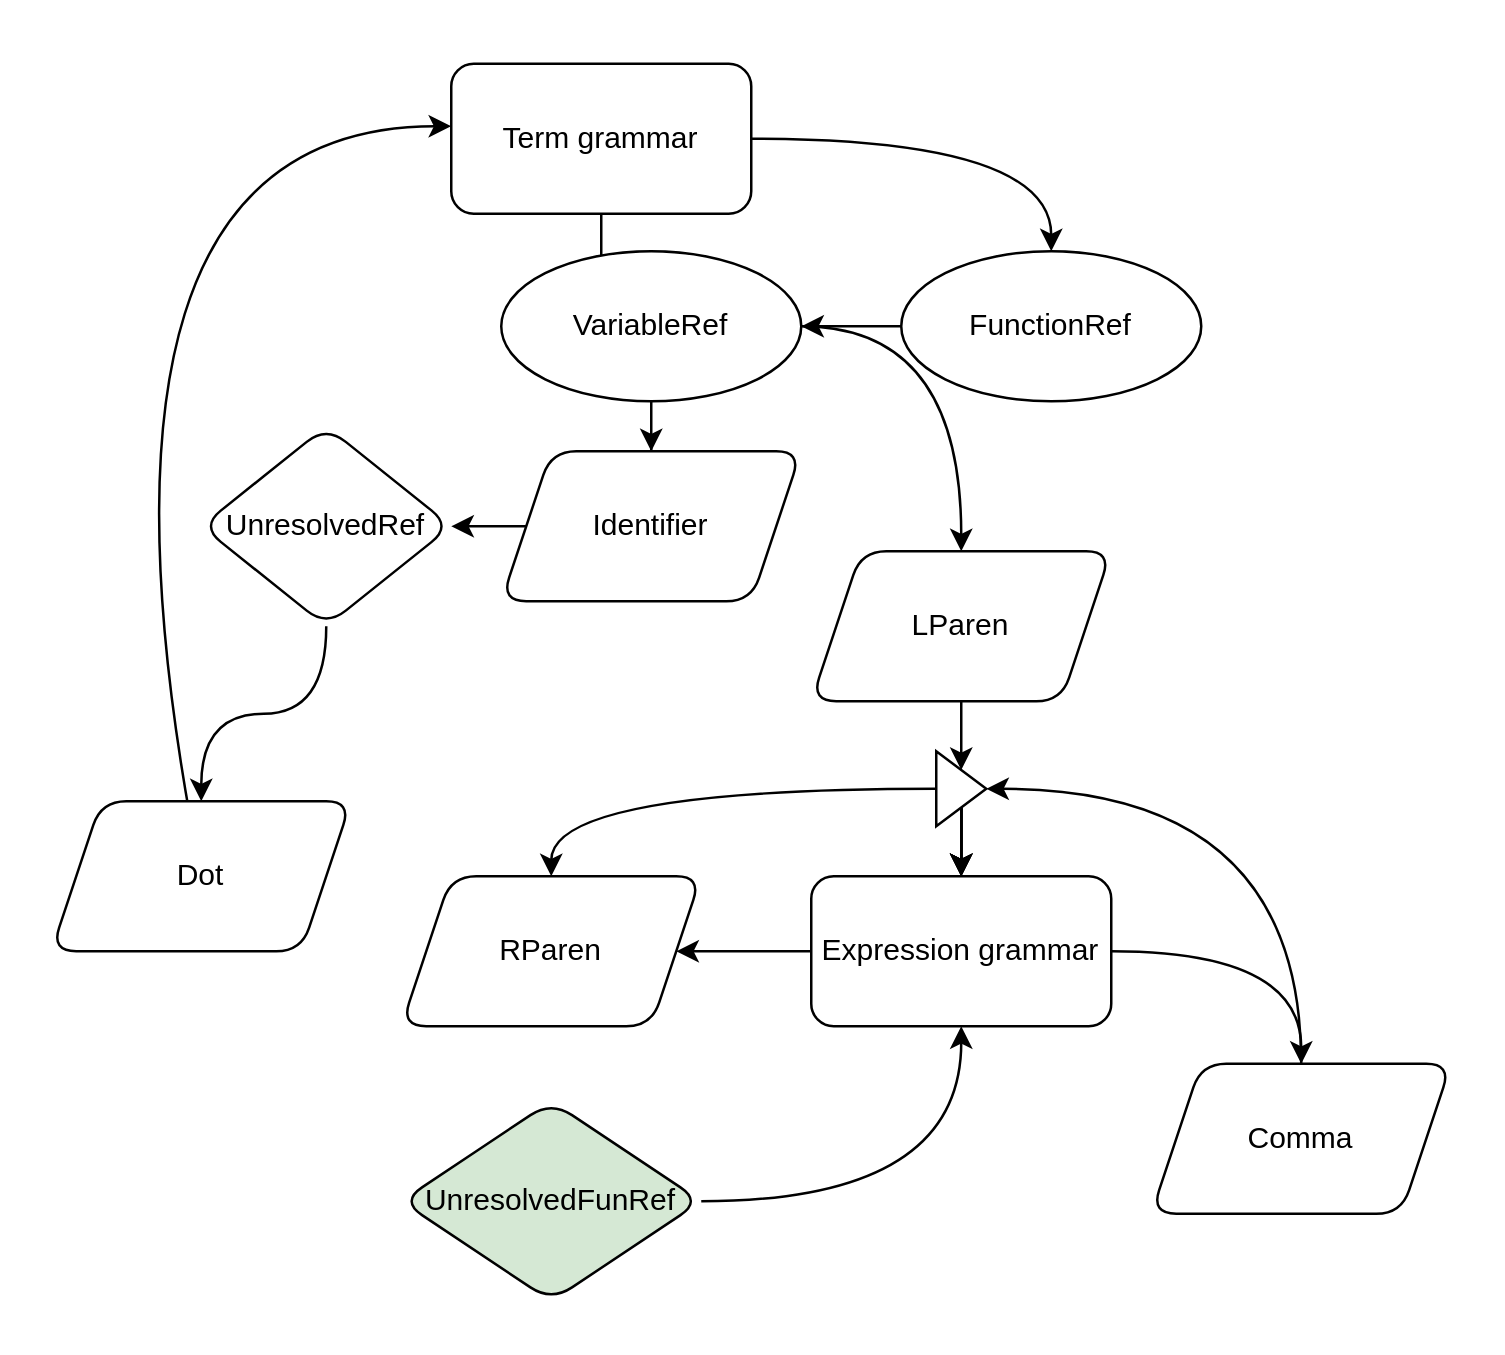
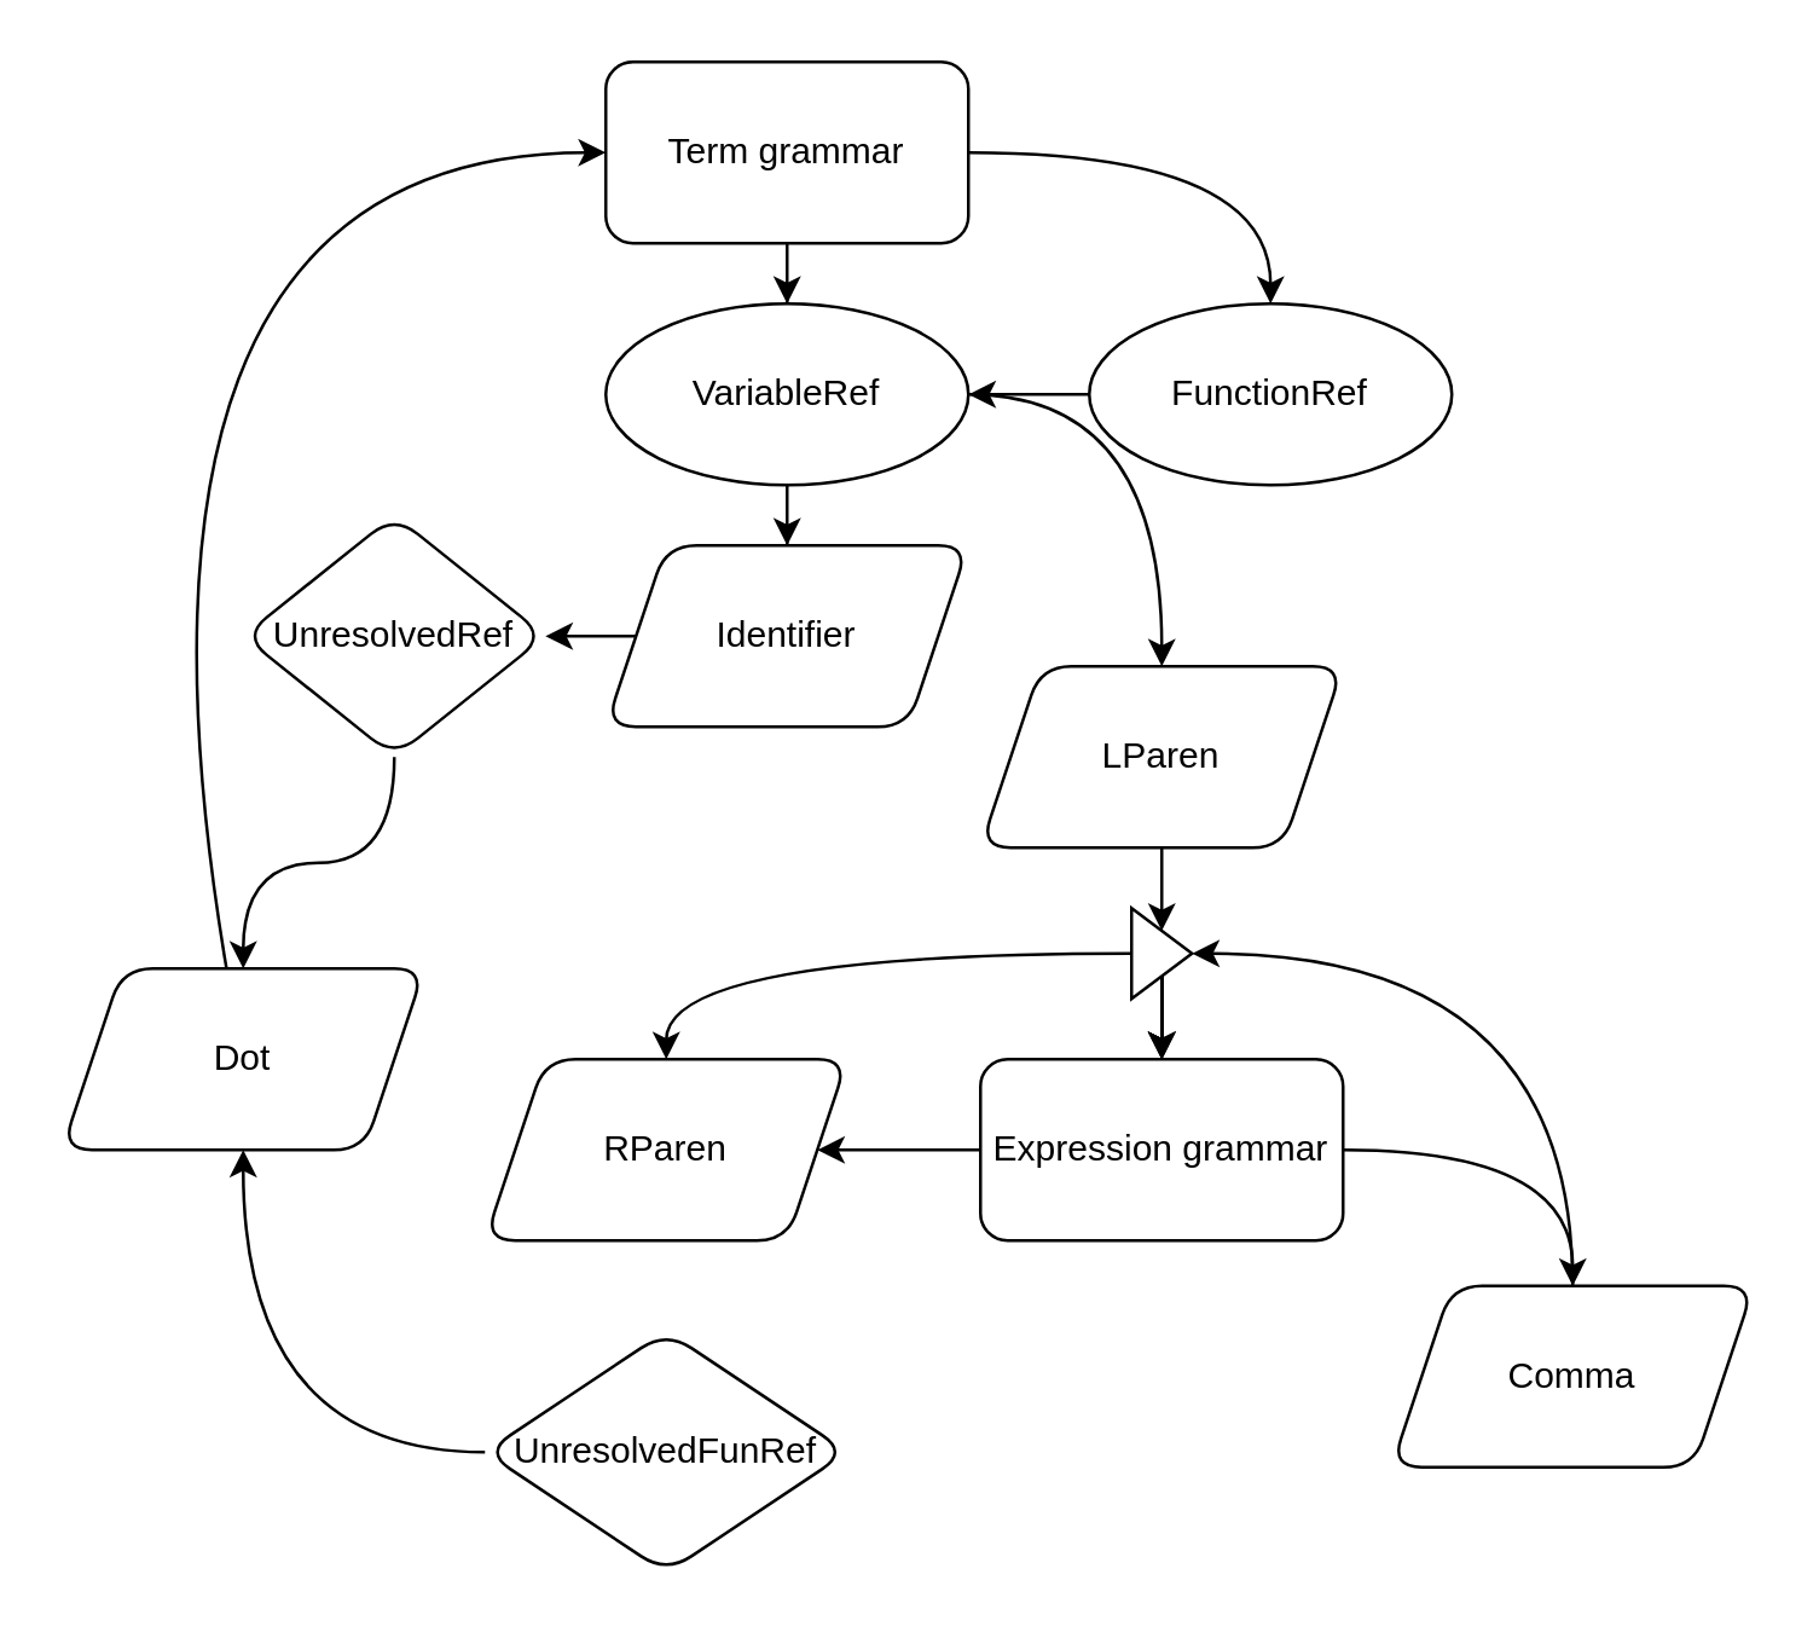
  <mxCell id="0" />
  <mxCell id="1" parent="0" />
  <mxCell id="2" value="" style="edgeStyle=orthogonalEdgeStyle;rounded=0;orthogonalLoop=1;jettySize=auto;html=1;" edge="1" parent="1" source="4" target="7"><mxGeometry relative="1" as="geometry" /></mxCell>
  <mxCell id="3" value="" style="edgeStyle=orthogonalEdgeStyle;rounded=0;orthogonalLoop=1;jettySize=auto;html=1;curved=1;" edge="1" parent="1" source="4" target="13"><mxGeometry relative="1" as="geometry" /></mxCell>
- <mxCell id="4" value="Term grammar" style="rounded=1;whiteSpace=wrap;html=1;" vertex="1" parent="1"><mxGeometry x="180" y="25" width="120" height="60" as="geometry" /></mxCell>
+ <mxCell id="4" value="Term grammar" style="rounded=1;whiteSpace=wrap;html=1;" vertex="1" parent="1"><mxGeometry x="200" y="20" width="120" height="60" as="geometry" /></mxCell>
  <mxCell id="5" value="" style="edgeStyle=orthogonalEdgeStyle;rounded=0;orthogonalLoop=1;jettySize=auto;html=1;" edge="1" parent="1" source="7" target="9"><mxGeometry relative="1" as="geometry" /></mxCell>
  <mxCell id="6" style="edgeStyle=orthogonalEdgeStyle;curved=1;rounded=0;orthogonalLoop=1;jettySize=auto;html=1;" edge="1" parent="1" source="7" target="15"><mxGeometry relative="1" as="geometry" /></mxCell>
  <mxCell id="7" value="VariableRef" style="ellipse;whiteSpace=wrap;html=1;rounded=1;" vertex="1" parent="1"><mxGeometry x="200" y="100" width="120" height="60" as="geometry" /></mxCell>
  <mxCell id="8" value="" style="edgeStyle=orthogonalEdgeStyle;rounded=0;orthogonalLoop=1;jettySize=auto;html=1;curved=1;" edge="1" parent="1" source="9" target="11"><mxGeometry relative="1" as="geometry" /></mxCell>
  <mxCell id="9" value="Identifier" style="shape=parallelogram;perimeter=parallelogramPerimeter;whiteSpace=wrap;html=1;fixedSize=1;rounded=1;" vertex="1" parent="1"><mxGeometry x="200" y="180" width="120" height="60" as="geometry" /></mxCell>
  <mxCell id="10" style="edgeStyle=orthogonalEdgeStyle;curved=1;rounded=0;orthogonalLoop=1;jettySize=auto;html=1;" edge="1" parent="1" source="11" target="32"><mxGeometry relative="1" as="geometry" /></mxCell>
  <mxCell id="11" value="UnresolvedRef" style="rhombus;whiteSpace=wrap;html=1;rounded=1;" vertex="1" parent="1"><mxGeometry x="80" y="170" width="100" height="80" as="geometry" /></mxCell>
  <mxCell id="12" value="" style="edgeStyle=orthogonalEdgeStyle;curved=1;rounded=0;orthogonalLoop=1;jettySize=auto;html=1;" edge="1" parent="1" source="13" target="7"><mxGeometry relative="1" as="geometry"><mxPoint x="440.029" y="300" as="targetPoint" /></mxGeometry></mxCell>
  <mxCell id="13" value="FunctionRef" style="ellipse;whiteSpace=wrap;html=1;rounded=1;" vertex="1" parent="1"><mxGeometry x="360" y="100" width="120" height="60" as="geometry" /></mxCell>
  <mxCell id="14" value="" style="edgeStyle=orthogonalEdgeStyle;curved=1;rounded=0;orthogonalLoop=1;jettySize=auto;html=1;entryX=0.5;entryY=0;entryDx=0;entryDy=0;" edge="1" parent="1" source="15" target="22"><mxGeometry relative="1" as="geometry"><mxPoint x="384.029" y="330" as="targetPoint" /></mxGeometry></mxCell>
  <mxCell id="15" value="LParen" style="shape=parallelogram;perimeter=parallelogramPerimeter;whiteSpace=wrap;html=1;fixedSize=1;rounded=1;" vertex="1" parent="1"><mxGeometry x="324" y="220" width="120" height="60" as="geometry" /></mxCell>
  <mxCell id="16" value="" style="edgeStyle=orthogonalEdgeStyle;curved=1;rounded=0;orthogonalLoop=1;jettySize=auto;html=1;" edge="1" parent="1" source="22" target="25"><mxGeometry relative="1" as="geometry" /></mxCell>
  <mxCell id="17" value="" style="edgeStyle=orthogonalEdgeStyle;curved=1;rounded=0;orthogonalLoop=1;jettySize=auto;html=1;" edge="1" parent="1" source="22" target="25"><mxGeometry relative="1" as="geometry" /></mxCell>
  <mxCell id="18" value="" style="edgeStyle=orthogonalEdgeStyle;curved=1;rounded=0;orthogonalLoop=1;jettySize=auto;html=1;" edge="1" parent="1" source="22" target="25"><mxGeometry relative="1" as="geometry" /></mxCell>
  <mxCell id="19" value="" style="edgeStyle=orthogonalEdgeStyle;curved=1;rounded=0;orthogonalLoop=1;jettySize=auto;html=1;" edge="1" parent="1" source="22" target="25"><mxGeometry relative="1" as="geometry" /></mxCell>
  <mxCell id="20" value="" style="edgeStyle=orthogonalEdgeStyle;curved=1;rounded=0;orthogonalLoop=1;jettySize=auto;html=1;" edge="1" parent="1" source="22" target="25"><mxGeometry relative="1" as="geometry" /></mxCell>
  <mxCell id="21" style="edgeStyle=orthogonalEdgeStyle;curved=1;rounded=0;orthogonalLoop=1;jettySize=auto;html=1;" edge="1" parent="1" source="22" target="26"><mxGeometry relative="1" as="geometry" /></mxCell>
  <mxCell id="22" value="" style="triangle;whiteSpace=wrap;html=1;" vertex="1" parent="1"><mxGeometry x="374" y="300" width="20" height="30" as="geometry" /></mxCell>
  <mxCell id="23" value="" style="edgeStyle=orthogonalEdgeStyle;curved=1;rounded=0;orthogonalLoop=1;jettySize=auto;html=1;" edge="1" parent="1" source="25" target="30"><mxGeometry relative="1" as="geometry"><mxPoint x="524" y="380" as="targetPoint" /></mxGeometry></mxCell>
  <mxCell id="24" style="edgeStyle=orthogonalEdgeStyle;curved=1;rounded=0;orthogonalLoop=1;jettySize=auto;html=1;" edge="1" parent="1" source="25" target="26"><mxGeometry relative="1" as="geometry" /></mxCell>
  <mxCell id="25" value="Expression grammar" style="rounded=1;whiteSpace=wrap;html=1;" vertex="1" parent="1"><mxGeometry x="324" y="350" width="120" height="60" as="geometry" /></mxCell>
  <mxCell id="26" value="RParen" style="shape=parallelogram;perimeter=parallelogramPerimeter;whiteSpace=wrap;html=1;fixedSize=1;rounded=1;" vertex="1" parent="1"><mxGeometry x="160" y="350" width="120" height="60" as="geometry" /></mxCell>
- <mxCell id="27" style="edgeStyle=orthogonalEdgeStyle;curved=1;rounded=0;orthogonalLoop=1;jettySize=auto;html=1;" edge="1" parent="1" source="28" target="25"><mxGeometry relative="1" as="geometry" /></mxCell>
- <mxCell id="28" value="UnresolvedFunRef" style="rhombus;whiteSpace=wrap;html=1;rounded=1;fillColor=#d5e8d4;" vertex="1" parent="1"><mxGeometry x="160" y="440" width="120" height="80" as="geometry" /></mxCell>
+ <mxCell id="27" style="edgeStyle=orthogonalEdgeStyle;curved=1;rounded=0;orthogonalLoop=1;jettySize=auto;html=1;" edge="1" parent="1" source="28" target="32"><mxGeometry relative="1" as="geometry" /></mxCell>
+ <mxCell id="28" value="UnresolvedFunRef" style="rhombus;whiteSpace=wrap;html=1;rounded=1;" vertex="1" parent="1"><mxGeometry x="160" y="440" width="120" height="80" as="geometry" /></mxCell>
  <mxCell id="29" style="edgeStyle=orthogonalEdgeStyle;curved=1;rounded=0;orthogonalLoop=1;jettySize=auto;html=1;" edge="1" parent="1" source="30" target="22"><mxGeometry relative="1" as="geometry"><Array as="points"><mxPoint x="520" y="315" /></Array></mxGeometry></mxCell>
  <mxCell id="30" value="Comma" style="shape=parallelogram;perimeter=parallelogramPerimeter;whiteSpace=wrap;html=1;fixedSize=1;rounded=1;" vertex="1" parent="1"><mxGeometry x="460" y="425" width="120" height="60" as="geometry" /></mxCell>
  <mxCell id="31" style="edgeStyle=orthogonalEdgeStyle;curved=1;rounded=0;orthogonalLoop=1;jettySize=auto;html=1;" edge="1" parent="1" source="32" target="4"><mxGeometry relative="1" as="geometry"><Array as="points"><mxPoint x="20" y="50" /></Array></mxGeometry></mxCell>
  <mxCell id="32" value="Dot" style="shape=parallelogram;perimeter=parallelogramPerimeter;whiteSpace=wrap;html=1;fixedSize=1;rounded=1;" vertex="1" parent="1"><mxGeometry x="20" y="320" width="120" height="60" as="geometry" /></mxCell>
